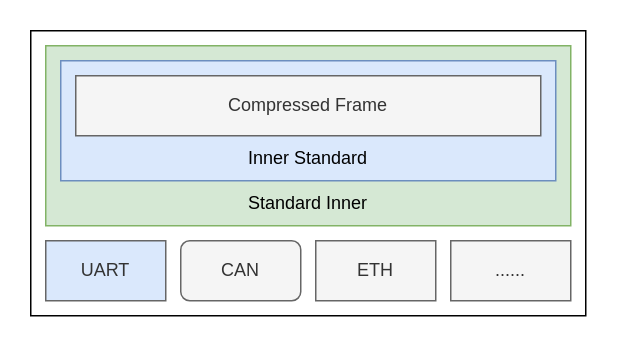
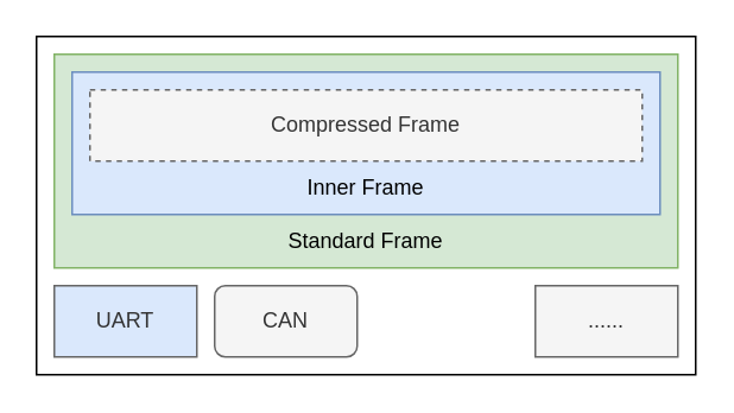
  <mxCell id="0" />
  <mxCell id="1" parent="0" />
  <mxCell id="2" value="" style="rounded=0;whiteSpace=wrap;html=1;" vertex="1" parent="1"><mxGeometry x="20" y="20" width="370" height="190" as="geometry" /></mxCell>
  <mxCell id="3" value="UART" style="rounded=0;whiteSpace=wrap;html=1;fillColor=#dae8fc;fontColor=#333333;strokeColor=#666666;" parent="1" vertex="1"><mxGeometry x="30" y="160" width="80" height="40" as="geometry" /></mxCell>
  <mxCell id="4" value="CAN" style="whiteSpace=wrap;html=1;fillColor=#f5f5f5;fontColor=#333333;strokeColor=#666666;rounded=1;" parent="1" vertex="1"><mxGeometry x="120" y="160" width="80" height="40" as="geometry" /></mxCell>
- <mxCell id="5" value="ETH" style="rounded=0;whiteSpace=wrap;html=1;fillColor=#f5f5f5;fontColor=#333333;strokeColor=#666666;" parent="1" vertex="1"><mxGeometry x="210" y="160" width="80" height="40" as="geometry" /></mxCell>
  <mxCell id="6" value="" style="rounded=0;whiteSpace=wrap;html=1;fillColor=#d5e8d4;strokeColor=#82b366;" parent="1" vertex="1"><mxGeometry x="30" y="30" width="350" height="120" as="geometry" /></mxCell>
  <mxCell id="7" value="" style="rounded=0;whiteSpace=wrap;html=1;fillColor=#dae8fc;strokeColor=#6c8ebf;" parent="1" vertex="1"><mxGeometry x="40" y="40" width="330" height="80" as="geometry" /></mxCell>
- <mxCell id="8" value="Compressed Frame" style="rounded=0;whiteSpace=wrap;html=1;fillColor=#f5f5f5;fontColor=#333333;strokeColor=#666666;" parent="1" vertex="1"><mxGeometry x="50" y="50" width="310" height="40" as="geometry" /></mxCell>
+ <mxCell id="8" value="Compressed Frame" style="rounded=0;whiteSpace=wrap;html=1;fillColor=#f5f5f5;fontColor=#333333;strokeColor=#666666;dashed=1;" parent="1" vertex="1"><mxGeometry x="50" y="50" width="310" height="40" as="geometry" /></mxCell>
  <mxCell id="9" value="......" style="rounded=0;whiteSpace=wrap;html=1;fillColor=#f5f5f5;fontColor=#333333;strokeColor=#666666;" vertex="1" parent="1"><mxGeometry x="300" y="160" width="80" height="40" as="geometry" /></mxCell>
- <mxCell id="10" value="Standard Inner" style="text;html=1;strokeColor=none;fillColor=none;align=center;verticalAlign=middle;whiteSpace=wrap;rounded=0;" vertex="1" parent="1"><mxGeometry x="150" y="120" width="110" height="30" as="geometry" /></mxCell>
- <mxCell id="11" value="Inner Standard" style="text;html=1;strokeColor=none;fillColor=none;align=center;verticalAlign=middle;whiteSpace=wrap;rounded=0;" vertex="1" parent="1"><mxGeometry x="150" y="90" width="110" height="30" as="geometry" /></mxCell>
+ <mxCell id="10" value="Standard Frame" style="text;html=1;strokeColor=none;fillColor=none;align=center;verticalAlign=middle;whiteSpace=wrap;rounded=0;" vertex="1" parent="1"><mxGeometry x="150" y="120" width="110" height="30" as="geometry" /></mxCell>
+ <mxCell id="11" value="Inner Frame" style="text;html=1;strokeColor=none;fillColor=none;align=center;verticalAlign=middle;whiteSpace=wrap;rounded=0;" vertex="1" parent="1"><mxGeometry x="150" y="90" width="110" height="30" as="geometry" /></mxCell>
